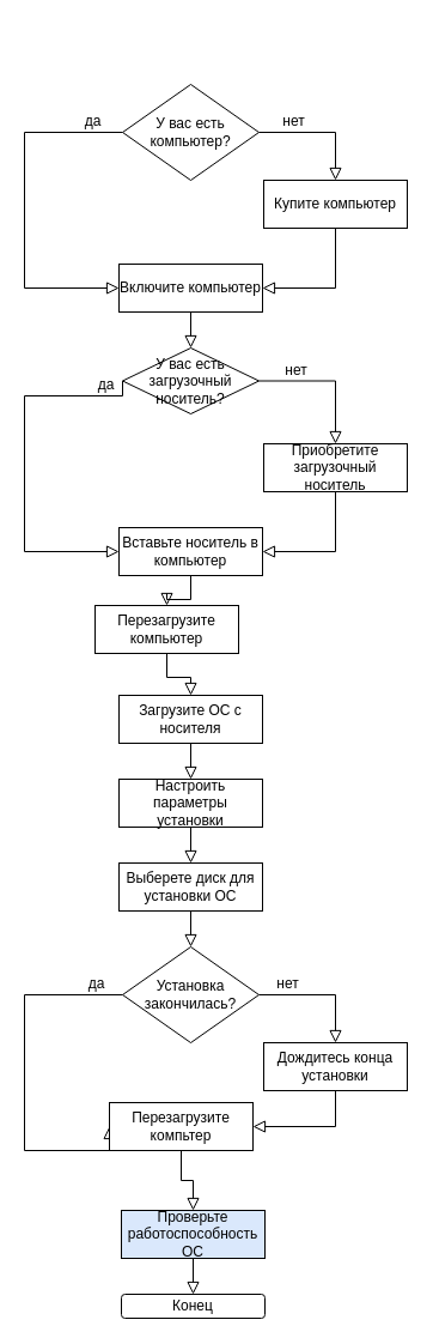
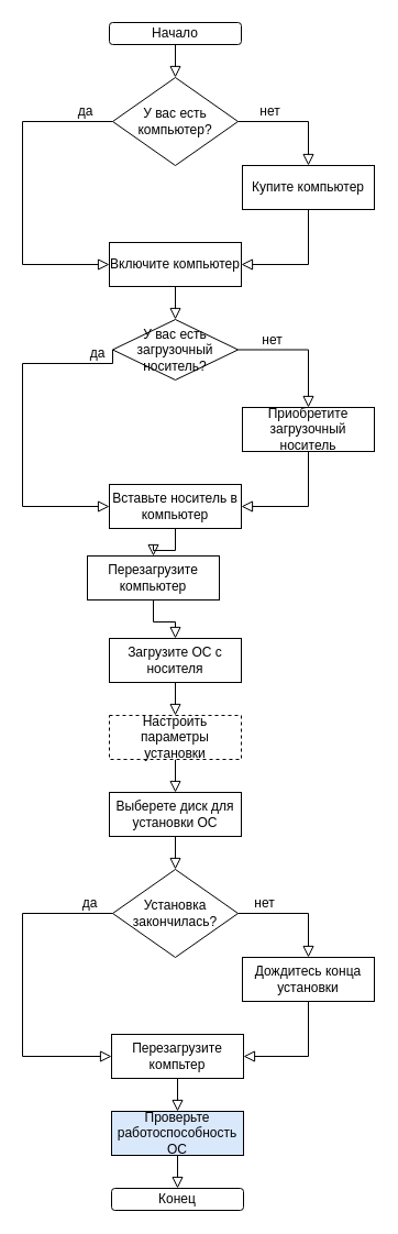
  <mxCell id="0" />
  <mxCell id="1" parent="0" />
+ <mxCell id="2" value="" style="rounded=0;html=1;jettySize=auto;orthogonalLoop=1;fontSize=11;endArrow=block;endFill=0;endSize=8;strokeWidth=1;shadow=0;labelBackgroundColor=none;edgeStyle=orthogonalEdgeStyle;entryX=0.5;entryY=0;entryDx=0;entryDy=0;" parent="1" source="3" target="7" edge="1"><mxGeometry relative="1" as="geometry"><mxPoint x="154" y="140" as="targetPoint" /></mxGeometry></mxCell>
+ <mxCell id="3" value="Начало" style="rounded=1;whiteSpace=wrap;html=1;fontSize=12;glass=0;strokeWidth=1;shadow=0;" parent="1" vertex="1"><mxGeometry x="99" width="120" height="20" as="geometry" y="20" /></mxCell>
  <mxCell id="4" value="" style="edgeStyle=orthogonalEdgeStyle;shape=connector;rounded=0;orthogonalLoop=1;jettySize=auto;html=1;shadow=0;labelBackgroundColor=none;strokeColor=default;strokeWidth=1;align=center;verticalAlign=middle;fontFamily=Helvetica;fontSize=11;fontColor=default;endArrow=block;endFill=0;endSize=8;entryX=1;entryY=0.5;entryDx=0;entryDy=0;exitX=0.5;exitY=1;exitDx=0;exitDy=0;" edge="1" parent="1" source="5" target="10"><mxGeometry relative="1" as="geometry" /></mxCell>
  <mxCell id="5" value="Купите компьютер" style="rounded=0;whiteSpace=wrap;html=1;" vertex="1" parent="1"><mxGeometry x="220" y="150" width="120" height="40" as="geometry" /></mxCell>
  <mxCell id="6" value="да" style="rounded=0;html=1;jettySize=auto;orthogonalLoop=1;fontSize=12;endArrow=block;endFill=0;endSize=8;strokeWidth=1;shadow=0;labelBackgroundColor=none;edgeStyle=orthogonalEdgeStyle;exitX=0;exitY=0.5;exitDx=0;exitDy=0;fontFamily=Helvetica;verticalAlign=bottom;entryX=0;entryY=0.5;entryDx=0;entryDy=0;labelPosition=center;verticalLabelPosition=middle;align=center;" edge="1" parent="1" source="7" target="10"><mxGeometry x="-0.825" relative="1" as="geometry"><mxPoint x="150" y="300" as="sourcePoint" /><mxPoint x="-30" y="110" as="targetPoint" /><Array as="points"><mxPoint x="20" y="110" /><mxPoint x="20" y="240" /></Array><mxPoint as="offset" /></mxGeometry></mxCell>
  <mxCell id="7" value="У вас есть компьютер?" style="rhombus;whiteSpace=wrap;html=1;" vertex="1" parent="1"><mxGeometry x="102" y="70" width="114" height="80" as="geometry" /></mxCell>
  <mxCell id="8" value="нет" style="rounded=0;html=1;jettySize=auto;orthogonalLoop=1;fontSize=12;endArrow=block;endFill=0;endSize=8;strokeWidth=1;shadow=0;labelBackgroundColor=none;edgeStyle=orthogonalEdgeStyle;exitX=1;exitY=0.5;exitDx=0;exitDy=0;fontFamily=Helvetica;verticalAlign=bottom;entryX=0.5;entryY=0;entryDx=0;entryDy=0;" edge="1" parent="1" source="7" target="5"><mxGeometry x="-0.442" relative="1" as="geometry"><mxPoint x="106" y="120" as="sourcePoint" /><mxPoint x="340" y="110" as="targetPoint" /><mxPoint as="offset" /></mxGeometry></mxCell>
  <mxCell id="9" value="" style="edgeStyle=orthogonalEdgeStyle;shape=connector;rounded=0;orthogonalLoop=1;jettySize=auto;html=1;shadow=0;labelBackgroundColor=none;strokeColor=default;strokeWidth=1;align=center;verticalAlign=middle;fontFamily=Helvetica;fontSize=11;fontColor=default;endArrow=block;endFill=0;endSize=8;" edge="1" parent="1" source="10" target="13"><mxGeometry relative="1" as="geometry" /></mxCell>
  <mxCell id="10" value="Включите компьютер" style="rounded=0;whiteSpace=wrap;html=1;" vertex="1" parent="1"><mxGeometry x="99" y="220" width="120" height="40" as="geometry" /></mxCell>
  <mxCell id="11" value="нет" style="edgeStyle=orthogonalEdgeStyle;shape=connector;rounded=0;orthogonalLoop=1;jettySize=auto;html=1;shadow=0;labelBackgroundColor=none;strokeColor=default;strokeWidth=1;align=center;verticalAlign=bottom;fontFamily=Helvetica;fontSize=12;fontColor=default;endArrow=block;endFill=0;endSize=8;entryX=0.5;entryY=0;entryDx=0;entryDy=0;" edge="1" parent="1" source="13" target="14"><mxGeometry x="-0.468" relative="1" as="geometry"><mxPoint as="offset" /></mxGeometry></mxCell>
  <mxCell id="12" value="да" style="edgeStyle=orthogonalEdgeStyle;shape=connector;rounded=0;orthogonalLoop=1;jettySize=auto;html=1;shadow=0;labelBackgroundColor=none;strokeColor=default;strokeWidth=1;align=center;verticalAlign=bottom;fontFamily=Helvetica;fontSize=12;fontColor=default;endArrow=block;endFill=0;endSize=8;exitX=0;exitY=0.5;exitDx=0;exitDy=0;entryX=0;entryY=0.5;entryDx=0;entryDy=0;" edge="1" parent="1" source="13" target="16"><mxGeometry x="-0.819" relative="1" as="geometry"><mxPoint x="0" y="520" as="targetPoint" /><Array as="points"><mxPoint x="20" y="330" /><mxPoint x="20" y="460" /></Array><mxPoint as="offset" /></mxGeometry></mxCell>
  <mxCell id="13" value="У вас есть загрузочный носитель?" style="rhombus;whiteSpace=wrap;html=1;rounded=0;" vertex="1" parent="1"><mxGeometry x="102" y="290" width="114" height="55" as="geometry" /></mxCell>
  <mxCell id="14" value="Приобретите загрузочный носитель" style="whiteSpace=wrap;html=1;rounded=0;" vertex="1" parent="1"><mxGeometry x="220" y="370" width="120" height="40" as="geometry" /></mxCell>
  <mxCell id="15" value="" style="edgeStyle=orthogonalEdgeStyle;shape=connector;rounded=0;orthogonalLoop=1;jettySize=auto;html=1;shadow=0;labelBackgroundColor=none;strokeColor=default;strokeWidth=1;align=center;verticalAlign=middle;fontFamily=Helvetica;fontSize=11;fontColor=default;endArrow=block;endFill=0;endSize=8;" edge="1" parent="1" source="16" target="19"><mxGeometry relative="1" as="geometry" /></mxCell>
  <mxCell id="16" value="Вставьте носитель в компьютер" style="whiteSpace=wrap;html=1;rounded=0;" vertex="1" parent="1"><mxGeometry x="99" y="440" width="120" height="40" as="geometry" /></mxCell>
  <mxCell id="17" value="" style="edgeStyle=orthogonalEdgeStyle;shape=connector;rounded=0;orthogonalLoop=1;jettySize=auto;html=1;shadow=0;labelBackgroundColor=none;strokeColor=default;strokeWidth=1;align=center;verticalAlign=middle;fontFamily=Helvetica;fontSize=11;fontColor=default;endArrow=block;endFill=0;endSize=8;entryX=1;entryY=0.5;entryDx=0;entryDy=0;exitX=0.5;exitY=1;exitDx=0;exitDy=0;" edge="1" parent="1" source="14" target="16"><mxGeometry relative="1" as="geometry"><mxPoint x="221" y="340" as="sourcePoint" /><mxPoint x="290" y="380" as="targetPoint" /></mxGeometry></mxCell>
  <mxCell id="18" value="" style="edgeStyle=orthogonalEdgeStyle;shape=connector;rounded=0;orthogonalLoop=1;jettySize=auto;html=1;shadow=0;labelBackgroundColor=none;strokeColor=default;strokeWidth=1;align=center;verticalAlign=middle;fontFamily=Helvetica;fontSize=11;fontColor=default;endArrow=block;endFill=0;endSize=8;" edge="1" parent="1" source="19" target="21"><mxGeometry relative="1" as="geometry" /></mxCell>
  <mxCell id="19" value="Перезагрузите компьютер" style="whiteSpace=wrap;html=1;rounded=0;" vertex="1" parent="1"><mxGeometry x="79" y="505" width="120" height="40" as="geometry" /></mxCell>
  <mxCell id="20" value="" style="edgeStyle=orthogonalEdgeStyle;shape=connector;rounded=0;orthogonalLoop=1;jettySize=auto;html=1;shadow=0;labelBackgroundColor=none;strokeColor=default;strokeWidth=1;align=center;verticalAlign=middle;fontFamily=Helvetica;fontSize=11;fontColor=default;endArrow=block;endFill=0;endSize=8;" edge="1" parent="1" source="21" target="23"><mxGeometry relative="1" as="geometry" /></mxCell>
  <mxCell id="21" value="Загрузите ОС с носителя" style="whiteSpace=wrap;html=1;rounded=0;" vertex="1" parent="1"><mxGeometry x="99" y="580" width="120" height="40" as="geometry" /></mxCell>
  <mxCell id="22" value="" style="edgeStyle=orthogonalEdgeStyle;shape=connector;rounded=0;orthogonalLoop=1;jettySize=auto;html=1;shadow=0;labelBackgroundColor=none;strokeColor=default;strokeWidth=1;align=center;verticalAlign=middle;fontFamily=Helvetica;fontSize=11;fontColor=default;endArrow=block;endFill=0;endSize=8;" edge="1" parent="1" source="23" target="24"><mxGeometry relative="1" as="geometry" /></mxCell>
- <mxCell id="23" value="Настроить параметры установки" style="whiteSpace=wrap;html=1;rounded=0;" vertex="1" parent="1"><mxGeometry x="99" y="650" width="120" height="40" as="geometry" /></mxCell>
+ <mxCell id="23" value="Настроить параметры установки" style="whiteSpace=wrap;html=1;rounded=0;dashed=1;" vertex="1" parent="1"><mxGeometry x="99" y="650" width="120" height="40" as="geometry" /></mxCell>
  <mxCell id="24" value="Выберете диск для установки ОС" style="whiteSpace=wrap;html=1;rounded=0;" vertex="1" parent="1"><mxGeometry x="99" y="720" width="120" height="40" as="geometry" /></mxCell>
  <mxCell id="25" value="" style="edgeStyle=orthogonalEdgeStyle;shape=connector;rounded=0;orthogonalLoop=1;jettySize=auto;html=1;shadow=0;labelBackgroundColor=none;strokeColor=default;strokeWidth=1;align=center;verticalAlign=middle;fontFamily=Helvetica;fontSize=11;fontColor=default;endArrow=block;endFill=0;endSize=8;exitX=0.5;exitY=1;exitDx=0;exitDy=0;" edge="1" parent="1" target="28" source="24"><mxGeometry relative="1" as="geometry"><mxPoint x="154" y="789" as="sourcePoint" /></mxGeometry></mxCell>
  <mxCell id="26" value="нет" style="edgeStyle=orthogonalEdgeStyle;shape=connector;rounded=0;orthogonalLoop=1;jettySize=auto;html=1;shadow=0;labelBackgroundColor=none;strokeColor=default;strokeWidth=1;align=center;verticalAlign=bottom;fontFamily=Helvetica;fontSize=12;fontColor=default;endArrow=block;endFill=0;endSize=8;entryX=0.5;entryY=0;entryDx=0;entryDy=0;" edge="1" parent="1" source="28" target="29"><mxGeometry x="-0.539" relative="1" as="geometry"><mxPoint as="offset" /></mxGeometry></mxCell>
  <mxCell id="27" value="да" style="edgeStyle=orthogonalEdgeStyle;shape=connector;rounded=0;orthogonalLoop=1;jettySize=auto;html=1;shadow=0;labelBackgroundColor=none;strokeColor=default;strokeWidth=1;align=center;verticalAlign=bottom;fontFamily=Helvetica;fontSize=12;fontColor=default;endArrow=block;endFill=0;endSize=8;exitX=0;exitY=0.5;exitDx=0;exitDy=0;entryX=0;entryY=0.5;entryDx=0;entryDy=0;" edge="1" parent="1" source="28" target="31"><mxGeometry x="-0.855" relative="1" as="geometry"><mxPoint x="0" y="1020" as="targetPoint" /><Array as="points"><mxPoint x="20" y="830" /><mxPoint x="20" y="960" /></Array><mxPoint as="offset" /></mxGeometry></mxCell>
  <mxCell id="28" value="Установка закончилась?" style="rhombus;whiteSpace=wrap;html=1;rounded=0;" vertex="1" parent="1"><mxGeometry x="102" y="790" width="114" height="80" as="geometry" /></mxCell>
  <mxCell id="29" value="Дождитесь конца установки" style="whiteSpace=wrap;html=1;rounded=0;" vertex="1" parent="1"><mxGeometry x="220" y="870" width="120" height="40" as="geometry" /></mxCell>
  <mxCell id="30" value="" style="edgeStyle=orthogonalEdgeStyle;shape=connector;rounded=0;orthogonalLoop=1;jettySize=auto;html=1;shadow=0;labelBackgroundColor=none;strokeColor=default;strokeWidth=1;align=center;verticalAlign=middle;fontFamily=Helvetica;fontSize=11;fontColor=default;endArrow=block;endFill=0;endSize=8;entryX=0.5;entryY=0;entryDx=0;entryDy=0;" edge="1" parent="1" source="31" target="33"><mxGeometry relative="1" as="geometry"><mxPoint x="159" y="1030" as="targetPoint" /></mxGeometry></mxCell>
- <mxCell id="31" value="Перезагрузите компьтер" style="whiteSpace=wrap;html=1;rounded=0;" vertex="1" parent="1"><mxGeometry x="91" y="920" width="120" height="40" as="geometry" /></mxCell>
+ <mxCell id="31" value="Перезагрузите компьтер" style="whiteSpace=wrap;html=1;rounded=0;" vertex="1" parent="1"><mxGeometry x="101" y="940" width="120" height="40" as="geometry" /></mxCell>
  <mxCell id="32" value="" style="edgeStyle=orthogonalEdgeStyle;shape=connector;rounded=0;orthogonalLoop=1;jettySize=auto;html=1;shadow=0;labelBackgroundColor=none;strokeColor=default;strokeWidth=1;align=center;verticalAlign=middle;fontFamily=Helvetica;fontSize=11;fontColor=default;endArrow=block;endFill=0;endSize=8;entryX=1;entryY=0.5;entryDx=0;entryDy=0;exitX=0.5;exitY=1;exitDx=0;exitDy=0;" edge="1" parent="1" source="29" target="31"><mxGeometry relative="1" as="geometry"><mxPoint x="221" y="840" as="sourcePoint" /><mxPoint x="290" y="880" as="targetPoint" /></mxGeometry></mxCell>
  <mxCell id="33" value="Проверьте работоспособность ОС" style="whiteSpace=wrap;html=1;rounded=0;fillColor=#dae8fc;" vertex="1" parent="1"><mxGeometry x="101" y="1010" width="120" height="40" as="geometry" /></mxCell>
  <mxCell id="34" value="Конец" style="rounded=1;whiteSpace=wrap;html=1;fontSize=12;glass=0;strokeWidth=1;shadow=0;" vertex="1" parent="1"><mxGeometry x="101" y="1080" width="120" height="20" as="geometry" /></mxCell>
  <mxCell id="35" value="" style="edgeStyle=orthogonalEdgeStyle;shape=connector;rounded=0;orthogonalLoop=1;jettySize=auto;html=1;shadow=0;labelBackgroundColor=none;strokeColor=default;strokeWidth=1;align=center;verticalAlign=middle;fontFamily=Helvetica;fontSize=11;fontColor=default;endArrow=block;endFill=0;endSize=8;entryX=0.5;entryY=0;entryDx=0;entryDy=0;exitX=0.5;exitY=1;exitDx=0;exitDy=0;" edge="1" parent="1" source="33" target="34"><mxGeometry relative="1" as="geometry"><mxPoint x="169" y="1000" as="sourcePoint" /><mxPoint x="169" y="1036" as="targetPoint" /></mxGeometry></mxCell>
